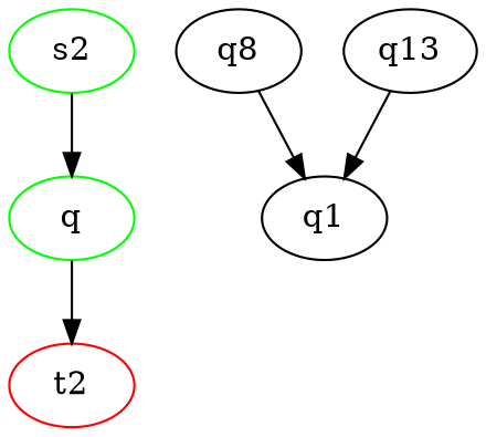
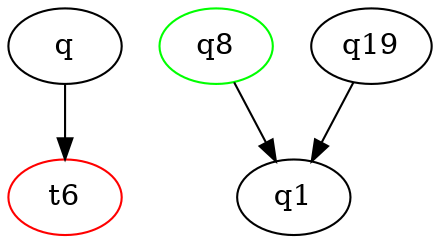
  digraph {
-   s2 [color=green initial=1]
-   q [color=green]
-   t2 [color=red final=1]
-   q8 [color=black initial=1]
+   q
+   t2 [color=red final=1 label=t6]
+   q8 [color=green initial=1]
    q1 [color=black final=1]
-   q13
-   s2 -> q
+   q13 [label=q19]
    q -> t2
    q8 -> q1
    q13 -> q1
  }
